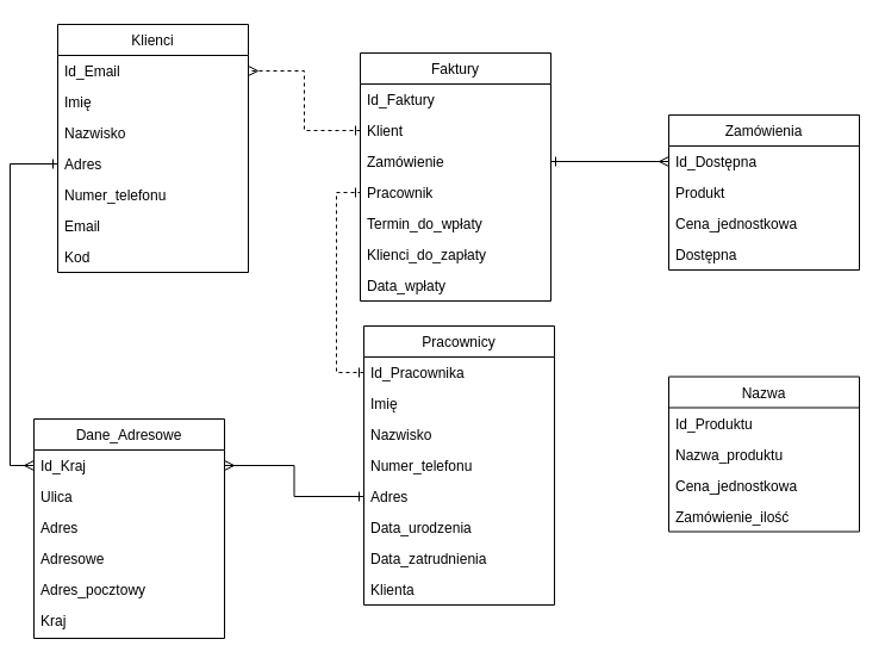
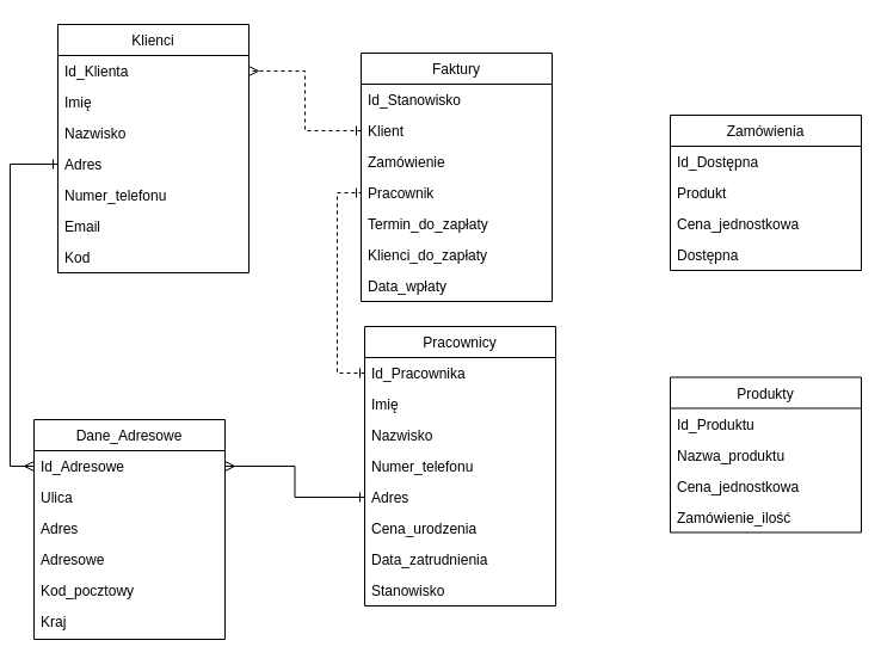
  <mxCell id="0" />
  <mxCell id="1" parent="0" />
  <mxCell id="2" value="Klienci" style="swimlane;fontStyle=0;align=center;verticalAlign=top;childLayout=stackLayout;horizontal=1;startSize=26;horizontalStack=0;resizeParent=1;resizeLast=0;collapsible=1;marginBottom=0;rounded=0;shadow=0;strokeWidth=1;" parent="1" vertex="1"><mxGeometry x="40" y="20" width="160" height="208" as="geometry"><mxRectangle x="230" y="140" width="160" height="26" as="alternateBounds" /></mxGeometry></mxCell>
- <mxCell id="3" value="Id_Email" style="text;align=left;verticalAlign=top;spacingLeft=4;spacingRight=4;overflow=hidden;rotatable=0;points=[[0,0.5],[1,0.5]];portConstraint=eastwest;" parent="2" vertex="1"><mxGeometry y="26" width="160" height="26" as="geometry" /></mxCell>
+ <mxCell id="3" value="Id_Klienta" style="text;align=left;verticalAlign=top;spacingLeft=4;spacingRight=4;overflow=hidden;rotatable=0;points=[[0,0.5],[1,0.5]];portConstraint=eastwest;" parent="2" vertex="1"><mxGeometry y="26" width="160" height="26" as="geometry" /></mxCell>
  <mxCell id="4" value="Imię" style="text;align=left;verticalAlign=top;spacingLeft=4;spacingRight=4;overflow=hidden;rotatable=0;points=[[0,0.5],[1,0.5]];portConstraint=eastwest;rounded=0;shadow=0;html=0;" parent="2" vertex="1"><mxGeometry y="52" width="160" height="26" as="geometry" /></mxCell>
  <mxCell id="5" value="Nazwisko" style="text;align=left;verticalAlign=top;spacingLeft=4;spacingRight=4;overflow=hidden;rotatable=0;points=[[0,0.5],[1,0.5]];portConstraint=eastwest;rounded=0;shadow=0;html=0;" parent="2" vertex="1"><mxGeometry y="78" width="160" height="26" as="geometry" /></mxCell>
  <mxCell id="6" value="Adres" style="text;align=left;verticalAlign=top;spacingLeft=4;spacingRight=4;overflow=hidden;rotatable=0;points=[[0,0.5],[1,0.5]];portConstraint=eastwest;rounded=0;shadow=0;html=0;" parent="2" vertex="1"><mxGeometry y="104" width="160" height="26" as="geometry" /></mxCell>
  <mxCell id="7" value="Numer_telefonu" style="text;align=left;verticalAlign=top;spacingLeft=4;spacingRight=4;overflow=hidden;rotatable=0;points=[[0,0.5],[1,0.5]];portConstraint=eastwest;rounded=0;shadow=0;html=0;" parent="2" vertex="1"><mxGeometry y="130" width="160" height="26" as="geometry" /></mxCell>
  <mxCell id="8" value="Email" style="text;align=left;verticalAlign=top;spacingLeft=4;spacingRight=4;overflow=hidden;rotatable=0;points=[[0,0.5],[1,0.5]];portConstraint=eastwest;rounded=0;shadow=0;html=0;" parent="2" vertex="1"><mxGeometry y="156" width="160" height="26" as="geometry" /></mxCell>
  <mxCell id="9" value="Kod" style="text;align=left;verticalAlign=top;spacingLeft=4;spacingRight=4;overflow=hidden;rotatable=0;points=[[0,0.5],[1,0.5]];portConstraint=eastwest;rounded=0;shadow=0;html=0;" parent="2" vertex="1"><mxGeometry y="182" width="160" height="26" as="geometry" /></mxCell>
  <mxCell id="10" style="rounded=0;orthogonalLoop=1;jettySize=auto;html=1;entryX=0;entryY=0.5;entryDx=0;entryDy=0;startArrow=ERmany;startFill=0;endArrow=ERone;endFill=0;exitX=0;exitY=0.5;exitDx=0;exitDy=0;edgeStyle=orthogonalEdgeStyle;" parent="1" source="12" target="6" edge="1"><mxGeometry relative="1" as="geometry" /></mxCell>
  <mxCell id="11" value="Dane_Adresowe" style="swimlane;fontStyle=0;align=center;verticalAlign=top;childLayout=stackLayout;horizontal=1;startSize=26;horizontalStack=0;resizeParent=1;resizeLast=0;collapsible=1;marginBottom=0;rounded=0;shadow=0;strokeWidth=1;" parent="1" vertex="1"><mxGeometry x="20" y="351" width="160" height="184" as="geometry"><mxRectangle x="550" y="140" width="160" height="26" as="alternateBounds" /></mxGeometry></mxCell>
- <mxCell id="12" value="Id_Kraj" style="text;align=left;verticalAlign=top;spacingLeft=4;spacingRight=4;overflow=hidden;rotatable=0;points=[[0,0.5],[1,0.5]];portConstraint=eastwest;" parent="11" vertex="1"><mxGeometry y="26" width="160" height="26" as="geometry" /></mxCell>
+ <mxCell id="12" value="Id_Adresowe" style="text;align=left;verticalAlign=top;spacingLeft=4;spacingRight=4;overflow=hidden;rotatable=0;points=[[0,0.5],[1,0.5]];portConstraint=eastwest;" parent="11" vertex="1"><mxGeometry y="26" width="160" height="26" as="geometry" /></mxCell>
  <mxCell id="13" value="Ulica" style="text;align=left;verticalAlign=top;spacingLeft=4;spacingRight=4;overflow=hidden;rotatable=0;points=[[0,0.5],[1,0.5]];portConstraint=eastwest;rounded=0;shadow=0;html=0;" parent="11" vertex="1"><mxGeometry y="52" width="160" height="26" as="geometry" /></mxCell>
  <mxCell id="14" value="Adres" style="text;align=left;verticalAlign=top;spacingLeft=4;spacingRight=4;overflow=hidden;rotatable=0;points=[[0,0.5],[1,0.5]];portConstraint=eastwest;rounded=0;shadow=0;html=0;" parent="11" vertex="1"><mxGeometry y="78" width="160" height="26" as="geometry" /></mxCell>
  <mxCell id="15" value="Adresowe" style="text;align=left;verticalAlign=top;spacingLeft=4;spacingRight=4;overflow=hidden;rotatable=0;points=[[0,0.5],[1,0.5]];portConstraint=eastwest;rounded=0;shadow=0;html=0;" parent="11" vertex="1"><mxGeometry y="104" width="160" height="26" as="geometry" /></mxCell>
- <mxCell id="16" value="Adres_pocztowy" style="text;align=left;verticalAlign=top;spacingLeft=4;spacingRight=4;overflow=hidden;rotatable=0;points=[[0,0.5],[1,0.5]];portConstraint=eastwest;rounded=0;shadow=0;html=0;" parent="11" vertex="1"><mxGeometry y="130" width="160" height="26" as="geometry" /></mxCell>
+ <mxCell id="16" value="Kod_pocztowy" style="text;align=left;verticalAlign=top;spacingLeft=4;spacingRight=4;overflow=hidden;rotatable=0;points=[[0,0.5],[1,0.5]];portConstraint=eastwest;rounded=0;shadow=0;html=0;" parent="11" vertex="1"><mxGeometry y="130" width="160" height="26" as="geometry" /></mxCell>
  <mxCell id="17" value="Kraj" style="text;align=left;verticalAlign=top;spacingLeft=4;spacingRight=4;overflow=hidden;rotatable=0;points=[[0,0.5],[1,0.5]];portConstraint=eastwest;rounded=0;shadow=0;html=0;" parent="11" vertex="1"><mxGeometry y="156" width="160" height="26" as="geometry" /></mxCell>
- <mxCell id="18" value="Nazwa" style="swimlane;fontStyle=0;align=center;verticalAlign=top;childLayout=stackLayout;horizontal=1;startSize=26;horizontalStack=0;resizeParent=1;resizeLast=0;collapsible=1;marginBottom=0;rounded=0;shadow=0;strokeWidth=1;" parent="1" vertex="1"><mxGeometry x="553" y="315.5" width="160" height="130" as="geometry"><mxRectangle x="230" y="140" width="160" height="26" as="alternateBounds" /></mxGeometry></mxCell>
+ <mxCell id="18" value="Produkty" style="swimlane;fontStyle=0;align=center;verticalAlign=top;childLayout=stackLayout;horizontal=1;startSize=26;horizontalStack=0;resizeParent=1;resizeLast=0;collapsible=1;marginBottom=0;rounded=0;shadow=0;strokeWidth=1;" parent="1" vertex="1"><mxGeometry x="553" y="315.5" width="160" height="130" as="geometry"><mxRectangle x="230" y="140" width="160" height="26" as="alternateBounds" /></mxGeometry></mxCell>
  <mxCell id="19" value="Id_Produktu" style="text;align=left;verticalAlign=top;spacingLeft=4;spacingRight=4;overflow=hidden;rotatable=0;points=[[0,0.5],[1,0.5]];portConstraint=eastwest;" parent="18" vertex="1"><mxGeometry y="26" width="160" height="26" as="geometry" /></mxCell>
  <mxCell id="20" value="Nazwa_produktu" style="text;align=left;verticalAlign=top;spacingLeft=4;spacingRight=4;overflow=hidden;rotatable=0;points=[[0,0.5],[1,0.5]];portConstraint=eastwest;rounded=0;shadow=0;html=0;" parent="18" vertex="1"><mxGeometry y="52" width="160" height="26" as="geometry" /></mxCell>
  <mxCell id="21" value="Cena_jednostkowa" style="text;align=left;verticalAlign=top;spacingLeft=4;spacingRight=4;overflow=hidden;rotatable=0;points=[[0,0.5],[1,0.5]];portConstraint=eastwest;rounded=0;shadow=0;html=0;" vertex="1" parent="18"><mxGeometry y="78" width="160" height="26" as="geometry" /></mxCell>
  <mxCell id="22" value="Zamówienie_ilość" style="text;align=left;verticalAlign=top;spacingLeft=4;spacingRight=4;overflow=hidden;rotatable=0;points=[[0,0.5],[1,0.5]];portConstraint=eastwest;rounded=0;shadow=0;html=0;" vertex="1" parent="18"><mxGeometry y="104" width="160" height="26" as="geometry" /></mxCell>
- <mxCell id="23" style="edgeStyle=orthogonalEdgeStyle;rounded=0;orthogonalLoop=1;jettySize=auto;html=1;entryX=1;entryY=0.5;entryDx=0;entryDy=0;startArrow=ERmany;startFill=0;endArrow=ERone;endFill=0;exitX=0;exitY=0.5;exitDx=0;exitDy=0;" parent="1" source="25" target="33" edge="1"><mxGeometry relative="1" as="geometry" /></mxCell>
  <mxCell id="24" value="Zamówienia" style="swimlane;fontStyle=0;align=center;verticalAlign=top;childLayout=stackLayout;horizontal=1;startSize=26;horizontalStack=0;resizeParent=1;resizeLast=0;collapsible=1;marginBottom=0;rounded=0;shadow=0;strokeWidth=1;" parent="1" vertex="1"><mxGeometry x="553" y="96" width="160" height="130" as="geometry"><mxRectangle x="230" y="140" width="160" height="26" as="alternateBounds" /></mxGeometry></mxCell>
  <mxCell id="25" value="Id_Dostępna" style="text;align=left;verticalAlign=top;spacingLeft=4;spacingRight=4;overflow=hidden;rotatable=0;points=[[0,0.5],[1,0.5]];portConstraint=eastwest;" parent="24" vertex="1"><mxGeometry y="26" width="160" height="26" as="geometry" /></mxCell>
  <mxCell id="26" value="Produkt" style="text;align=left;verticalAlign=top;spacingLeft=4;spacingRight=4;overflow=hidden;rotatable=0;points=[[0,0.5],[1,0.5]];portConstraint=eastwest;rounded=0;shadow=0;html=0;" parent="24" vertex="1"><mxGeometry y="52" width="160" height="26" as="geometry" /></mxCell>
  <mxCell id="27" value="Cena_jednostkowa" style="text;align=left;verticalAlign=top;spacingLeft=4;spacingRight=4;overflow=hidden;rotatable=0;points=[[0,0.5],[1,0.5]];portConstraint=eastwest;rounded=0;shadow=0;html=0;" parent="24" vertex="1"><mxGeometry y="78" width="160" height="26" as="geometry" /></mxCell>
  <mxCell id="28" value="Dostępna" style="text;align=left;verticalAlign=top;spacingLeft=4;spacingRight=4;overflow=hidden;rotatable=0;points=[[0,0.5],[1,0.5]];portConstraint=eastwest;rounded=0;shadow=0;html=0;" vertex="1" parent="24"><mxGeometry y="104" width="160" height="26" as="geometry" /></mxCell>
  <mxCell id="29" style="edgeStyle=orthogonalEdgeStyle;rounded=0;orthogonalLoop=1;jettySize=auto;html=1;entryX=1;entryY=0.5;entryDx=0;entryDy=0;startArrow=ERone;startFill=0;endArrow=ERmany;endFill=0;exitX=0;exitY=0.5;exitDx=0;exitDy=0;dashed=1;" parent="1" source="32" target="3" edge="1"><mxGeometry relative="1" as="geometry" /></mxCell>
  <mxCell id="30" value="Faktury" style="swimlane;fontStyle=0;align=center;verticalAlign=top;childLayout=stackLayout;horizontal=1;startSize=26;horizontalStack=0;resizeParent=1;resizeLast=0;collapsible=1;marginBottom=0;rounded=0;shadow=0;strokeWidth=1;" parent="1" vertex="1"><mxGeometry x="294" y="44" width="160" height="208" as="geometry"><mxRectangle x="230" y="140" width="160" height="26" as="alternateBounds" /></mxGeometry></mxCell>
- <mxCell id="31" value="Id_Faktury" style="text;align=left;verticalAlign=top;spacingLeft=4;spacingRight=4;overflow=hidden;rotatable=0;points=[[0,0.5],[1,0.5]];portConstraint=eastwest;" parent="30" vertex="1"><mxGeometry y="26" width="160" height="26" as="geometry" /></mxCell>
+ <mxCell id="31" value="Id_Stanowisko" style="text;align=left;verticalAlign=top;spacingLeft=4;spacingRight=4;overflow=hidden;rotatable=0;points=[[0,0.5],[1,0.5]];portConstraint=eastwest;" parent="30" vertex="1"><mxGeometry y="26" width="160" height="26" as="geometry" /></mxCell>
  <mxCell id="32" value="Klient" style="text;align=left;verticalAlign=top;spacingLeft=4;spacingRight=4;overflow=hidden;rotatable=0;points=[[0,0.5],[1,0.5]];portConstraint=eastwest;rounded=0;shadow=0;html=0;" parent="30" vertex="1"><mxGeometry y="52" width="160" height="26" as="geometry" /></mxCell>
  <mxCell id="33" value="Zamówienie" style="text;align=left;verticalAlign=top;spacingLeft=4;spacingRight=4;overflow=hidden;rotatable=0;points=[[0,0.5],[1,0.5]];portConstraint=eastwest;rounded=0;shadow=0;html=0;" parent="30" vertex="1"><mxGeometry y="78" width="160" height="26" as="geometry" /></mxCell>
  <mxCell id="34" value="Pracownik" style="text;align=left;verticalAlign=top;spacingLeft=4;spacingRight=4;overflow=hidden;rotatable=0;points=[[0,0.5],[1,0.5]];portConstraint=eastwest;rounded=0;shadow=0;html=0;" parent="30" vertex="1"><mxGeometry y="104" width="160" height="26" as="geometry" /></mxCell>
- <mxCell id="35" value="Termin_do_wpłaty" style="text;align=left;verticalAlign=top;spacingLeft=4;spacingRight=4;overflow=hidden;rotatable=0;points=[[0,0.5],[1,0.5]];portConstraint=eastwest;rounded=0;shadow=0;html=0;" parent="30" vertex="1"><mxGeometry y="130" width="160" height="26" as="geometry" /></mxCell>
+ <mxCell id="35" value="Termin_do_zapłaty" style="text;align=left;verticalAlign=top;spacingLeft=4;spacingRight=4;overflow=hidden;rotatable=0;points=[[0,0.5],[1,0.5]];portConstraint=eastwest;rounded=0;shadow=0;html=0;" parent="30" vertex="1"><mxGeometry y="130" width="160" height="26" as="geometry" /></mxCell>
  <mxCell id="36" value="Klienci_do_zapłaty" style="text;align=left;verticalAlign=top;spacingLeft=4;spacingRight=4;overflow=hidden;rotatable=0;points=[[0,0.5],[1,0.5]];portConstraint=eastwest;rounded=0;shadow=0;html=0;" parent="30" vertex="1"><mxGeometry y="156" width="160" height="26" as="geometry" /></mxCell>
  <mxCell id="37" value="Data_wpłaty" style="text;align=left;verticalAlign=top;spacingLeft=4;spacingRight=4;overflow=hidden;rotatable=0;points=[[0,0.5],[1,0.5]];portConstraint=eastwest;rounded=0;shadow=0;html=0;" parent="30" vertex="1"><mxGeometry y="182" width="160" height="26" as="geometry" /></mxCell>
  <mxCell id="38" value="Pracownicy" style="swimlane;fontStyle=0;align=center;verticalAlign=top;childLayout=stackLayout;horizontal=1;startSize=26;horizontalStack=0;resizeParent=1;resizeLast=0;collapsible=1;marginBottom=0;rounded=0;shadow=0;strokeWidth=1;" parent="1" vertex="1"><mxGeometry x="297" y="273" width="160" height="234" as="geometry"><mxRectangle x="230" y="140" width="160" height="26" as="alternateBounds" /></mxGeometry></mxCell>
  <mxCell id="39" value="Id_Pracownika" style="text;align=left;verticalAlign=top;spacingLeft=4;spacingRight=4;overflow=hidden;rotatable=0;points=[[0,0.5],[1,0.5]];portConstraint=eastwest;" parent="38" vertex="1"><mxGeometry y="26" width="160" height="26" as="geometry" /></mxCell>
  <mxCell id="40" value="Imię" style="text;align=left;verticalAlign=top;spacingLeft=4;spacingRight=4;overflow=hidden;rotatable=0;points=[[0,0.5],[1,0.5]];portConstraint=eastwest;rounded=0;shadow=0;html=0;" parent="38" vertex="1"><mxGeometry y="52" width="160" height="26" as="geometry" /></mxCell>
  <mxCell id="41" value="Nazwisko" style="text;align=left;verticalAlign=top;spacingLeft=4;spacingRight=4;overflow=hidden;rotatable=0;points=[[0,0.5],[1,0.5]];portConstraint=eastwest;rounded=0;shadow=0;html=0;" parent="38" vertex="1"><mxGeometry y="78" width="160" height="26" as="geometry" /></mxCell>
  <mxCell id="42" value="Numer_telefonu" style="text;align=left;verticalAlign=top;spacingLeft=4;spacingRight=4;overflow=hidden;rotatable=0;points=[[0,0.5],[1,0.5]];portConstraint=eastwest;rounded=0;shadow=0;html=0;" vertex="1" parent="38"><mxGeometry y="104" width="160" height="26" as="geometry" /></mxCell>
  <mxCell id="43" value="Adres" style="text;align=left;verticalAlign=top;spacingLeft=4;spacingRight=4;overflow=hidden;rotatable=0;points=[[0,0.5],[1,0.5]];portConstraint=eastwest;rounded=0;shadow=0;html=0;" parent="38" vertex="1"><mxGeometry y="130" width="160" height="26" as="geometry" /></mxCell>
- <mxCell id="44" value="Data_urodzenia" style="text;align=left;verticalAlign=top;spacingLeft=4;spacingRight=4;overflow=hidden;rotatable=0;points=[[0,0.5],[1,0.5]];portConstraint=eastwest;rounded=0;shadow=0;html=0;" parent="38" vertex="1"><mxGeometry y="156" width="160" height="26" as="geometry" /></mxCell>
+ <mxCell id="44" value="Cena_urodzenia" style="text;align=left;verticalAlign=top;spacingLeft=4;spacingRight=4;overflow=hidden;rotatable=0;points=[[0,0.5],[1,0.5]];portConstraint=eastwest;rounded=0;shadow=0;html=0;" parent="38" vertex="1"><mxGeometry y="156" width="160" height="26" as="geometry" /></mxCell>
  <mxCell id="45" value="Data_zatrudnienia" style="text;align=left;verticalAlign=top;spacingLeft=4;spacingRight=4;overflow=hidden;rotatable=0;points=[[0,0.5],[1,0.5]];portConstraint=eastwest;rounded=0;shadow=0;html=0;" parent="38" vertex="1"><mxGeometry y="182" width="160" height="26" as="geometry" /></mxCell>
- <mxCell id="46" value="Klienta" style="text;align=left;verticalAlign=top;spacingLeft=4;spacingRight=4;overflow=hidden;rotatable=0;points=[[0,0.5],[1,0.5]];portConstraint=eastwest;rounded=0;shadow=0;html=0;" parent="38" vertex="1"><mxGeometry y="208" width="160" height="26" as="geometry" /></mxCell>
+ <mxCell id="46" value="Stanowisko" style="text;align=left;verticalAlign=top;spacingLeft=4;spacingRight=4;overflow=hidden;rotatable=0;points=[[0,0.5],[1,0.5]];portConstraint=eastwest;rounded=0;shadow=0;html=0;" parent="38" vertex="1"><mxGeometry y="208" width="160" height="26" as="geometry" /></mxCell>
  <mxCell id="47" style="edgeStyle=orthogonalEdgeStyle;rounded=0;orthogonalLoop=1;jettySize=auto;html=1;startArrow=ERone;startFill=0;endArrow=ERone;endFill=0;exitX=0;exitY=0.5;exitDx=0;exitDy=0;entryX=0;entryY=0.5;entryDx=0;entryDy=0;dashed=1;" parent="1" source="39" target="34" edge="1"><mxGeometry relative="1" as="geometry"><mxPoint x="649" y="562" as="sourcePoint" /><mxPoint x="257" y="263" as="targetPoint" /></mxGeometry></mxCell>
  <mxCell id="48" style="rounded=0;orthogonalLoop=1;jettySize=auto;html=1;entryX=0;entryY=0.5;entryDx=0;entryDy=0;startArrow=ERmany;startFill=0;endArrow=ERone;endFill=0;exitX=1;exitY=0.5;exitDx=0;exitDy=0;edgeStyle=orthogonalEdgeStyle;" parent="1" source="12" target="43" edge="1"><mxGeometry relative="1" as="geometry"><mxPoint x="636" y="558" as="sourcePoint" /><mxPoint x="640" y="372" as="targetPoint" /></mxGeometry></mxCell>
